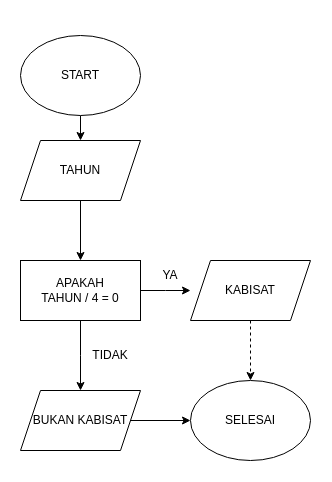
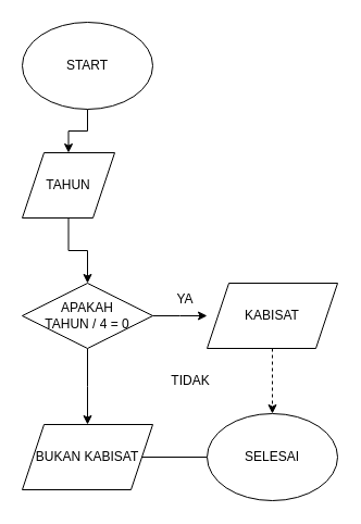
  <mxCell id="0" />
  <mxCell id="1" parent="0" />
  <mxCell id="2" style="edgeStyle=orthogonalEdgeStyle;rounded=0;orthogonalLoop=1;jettySize=auto;html=1;" edge="1" parent="1" source="3" target="5"><mxGeometry relative="1" as="geometry" /></mxCell>
- <mxCell id="3" value="START" style="ellipse;whiteSpace=wrap;html=1;" vertex="1" parent="1"><mxGeometry x="20" y="35" width="120" height="80" as="geometry" /></mxCell>
+ <mxCell id="3" value="START" style="ellipse;whiteSpace=wrap;html=1;" vertex="1" parent="1"><mxGeometry x="20" y="20" width="120" height="80" as="geometry" /></mxCell>
  <mxCell id="4" style="edgeStyle=orthogonalEdgeStyle;rounded=0;orthogonalLoop=1;jettySize=auto;html=1;" edge="1" parent="1" source="5" target="8"><mxGeometry relative="1" as="geometry" /></mxCell>
- <mxCell id="5" value="TAHUN" style="shape=parallelogram;perimeter=parallelogramPerimeter;whiteSpace=wrap;html=1;fixedSize=1;" vertex="1" parent="1"><mxGeometry x="20" y="140" width="120" height="60" as="geometry" /></mxCell>
+ <mxCell id="5" value="TAHUN" style="shape=parallelogram;perimeter=parallelogramPerimeter;whiteSpace=wrap;html=1;fixedSize=1;" vertex="1" parent="1"><mxGeometry x="20" y="140" width="85" height="60" as="geometry" /></mxCell>
  <mxCell id="6" style="edgeStyle=orthogonalEdgeStyle;rounded=0;orthogonalLoop=1;jettySize=auto;html=1;" edge="1" parent="1" source="8"><mxGeometry relative="1" as="geometry"><mxPoint x="190" y="290" as="targetPoint" /></mxGeometry></mxCell>
  <mxCell id="7" style="edgeStyle=orthogonalEdgeStyle;rounded=0;orthogonalLoop=1;jettySize=auto;html=1;" edge="1" parent="1" source="8"><mxGeometry relative="1" as="geometry"><mxPoint x="80" y="390" as="targetPoint" /></mxGeometry></mxCell>
- <mxCell id="8" value="APAKAH&lt;br&gt;TAHUN / 4 = 0" style="whiteSpace=wrap;html=1;rounded=0;" vertex="1" parent="1"><mxGeometry x="20" y="260" width="120" height="60" as="geometry" /></mxCell>
+ <mxCell id="8" value="APAKAH&lt;br&gt;TAHUN / 4 = 0" style="rhombus;whiteSpace=wrap;html=1;rounded=0;" vertex="1" parent="1"><mxGeometry x="20" y="260" width="120" height="60" as="geometry" /></mxCell>
  <mxCell id="9" value="YA" style="text;html=1;strokeColor=none;fillColor=none;align=center;verticalAlign=middle;whiteSpace=wrap;rounded=0;" vertex="1" parent="1"><mxGeometry x="140" y="260" width="60" height="30" as="geometry" /></mxCell>
- <mxCell id="10" value="TIDAK" style="text;html=1;strokeColor=none;fillColor=none;align=center;verticalAlign=middle;whiteSpace=wrap;rounded=0;" vertex="1" parent="1"><mxGeometry x="80" y="340" width="60" height="30" as="geometry" /></mxCell>
- <mxCell id="11" value="" style="edgeStyle=orthogonalEdgeStyle;rounded=0;orthogonalLoop=1;jettySize=auto;html=1;" edge="1" parent="1" source="12" target="15"><mxGeometry relative="1" as="geometry" /></mxCell>
+ <mxCell id="10" value="TIDAK" style="text;html=1;strokeColor=none;fillColor=none;align=center;verticalAlign=middle;whiteSpace=wrap;rounded=0;" vertex="1" parent="1"><mxGeometry x="145" y="335" width="60" height="30" as="geometry" /></mxCell>
+ <mxCell id="11" value="" style="edgeStyle=orthogonalEdgeStyle;rounded=0;orthogonalLoop=1;jettySize=auto;html=1;endArrow=none;" edge="1" parent="1" source="12" target="15"><mxGeometry relative="1" as="geometry" /></mxCell>
  <mxCell id="12" value="BUKAN KABISAT" style="shape=parallelogram;perimeter=parallelogramPerimeter;whiteSpace=wrap;html=1;fixedSize=1;" vertex="1" parent="1"><mxGeometry x="20" y="390" width="120" height="60" as="geometry" /></mxCell>
  <mxCell id="13" value="" style="edgeStyle=orthogonalEdgeStyle;rounded=0;orthogonalLoop=1;jettySize=auto;html=1;dashed=1;" edge="1" parent="1" source="14" target="15"><mxGeometry relative="1" as="geometry" /></mxCell>
  <mxCell id="14" value="KABISAT" style="shape=parallelogram;perimeter=parallelogramPerimeter;whiteSpace=wrap;html=1;fixedSize=1;" vertex="1" parent="1"><mxGeometry x="190" y="260" width="120" height="60" as="geometry" /></mxCell>
  <mxCell id="15" value="SELESAI" style="ellipse;whiteSpace=wrap;html=1;" vertex="1" parent="1"><mxGeometry x="190" y="380" width="120" height="80" as="geometry" /></mxCell>
